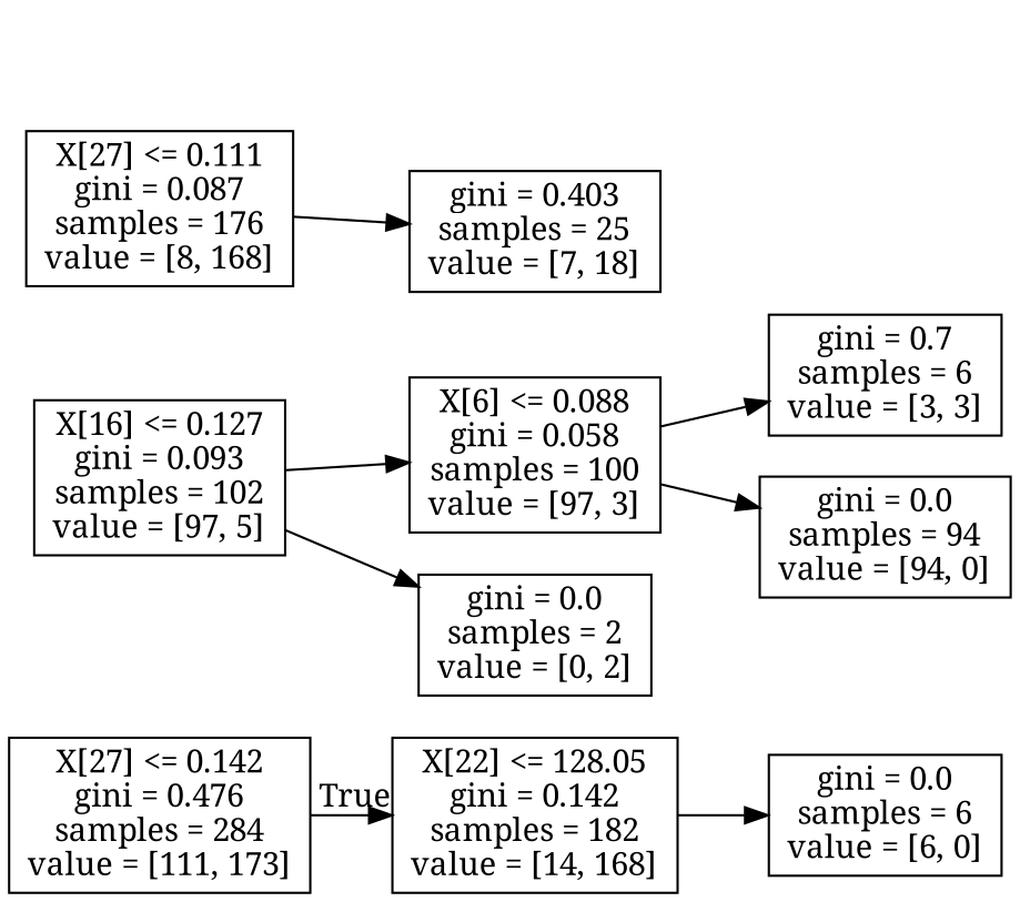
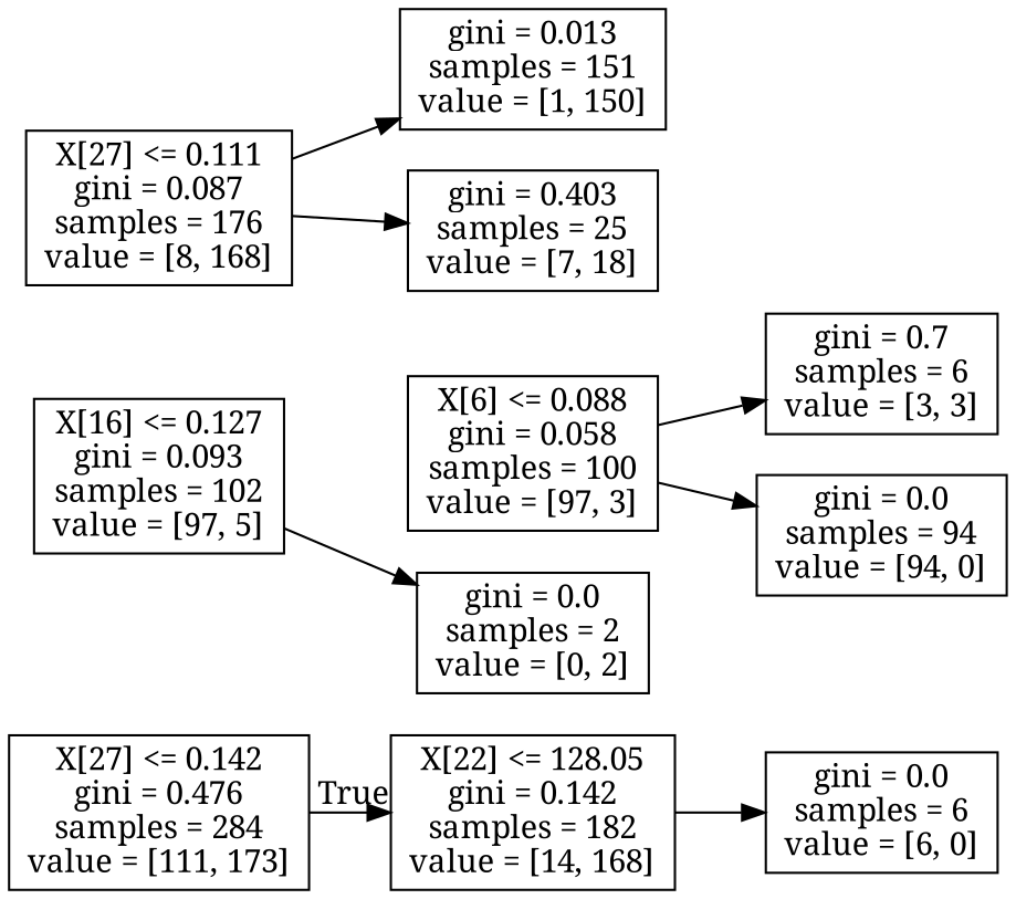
  digraph {
    fontname="Noto Serif"
    rankdir=LR
    node [fontname="Noto Serif" shape=box]
    edge [fontname="Noto Serif"]
    n1 [label="X[27] <= 0.142\ngini = 0.476\nsamples = 284\nvalue = [111, 173]"]
    n2 [label="X[22] <= 128.05\ngini = 0.142\nsamples = 182\nvalue = [14, 168]"]
    n3 [label="gini = 0.0\nsamples = 6\nvalue = [6, 0]"]
    n4 [label="X[16] <= 0.127\ngini = 0.093\nsamples = 102\nvalue = [97, 5]"]
    n5 [label="X[6] <= 0.088\ngini = 0.058\nsamples = 100\nvalue = [97, 3]"]
    n6 [label="gini = 0.0\nsamples = 2\nvalue = [0, 2]"]
    n7 [label="X[27] <= 0.111\ngini = 0.087\nsamples = 176\nvalue = [8, 168]"]
+   n8 [label="gini = 0.013\nsamples = 151\nvalue = [1, 150]"]
    n9 [label="gini = 0.403\nsamples = 25\nvalue = [7, 18]"]
    n10 [label="gini = 0.7\nsamples = 6\nvalue = [3, 3]"]
    n11 [label="gini = 0.0\nsamples = 94\nvalue = [94, 0]"]
    n1 -> n2 [headlabel=True labelangle=45 labeldistance=2.5]
    n2 -> n3
-   n4 -> n5
    n4 -> n6
    n5 -> n10
    n5 -> n11
+   n7 -> n8
    n7 -> n9
  }
